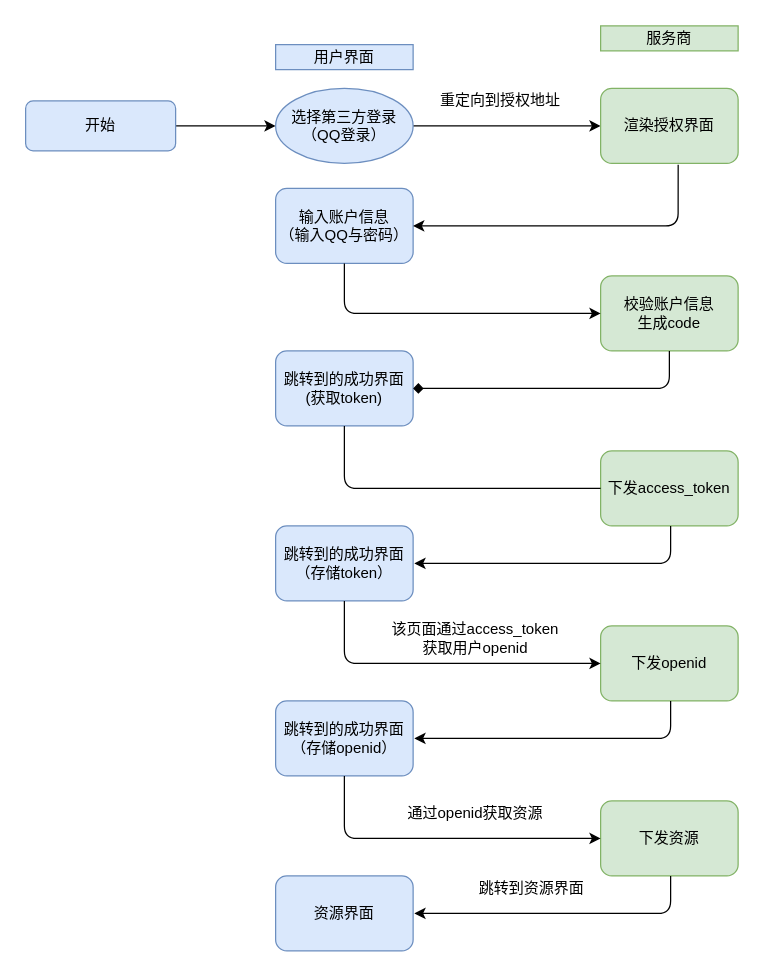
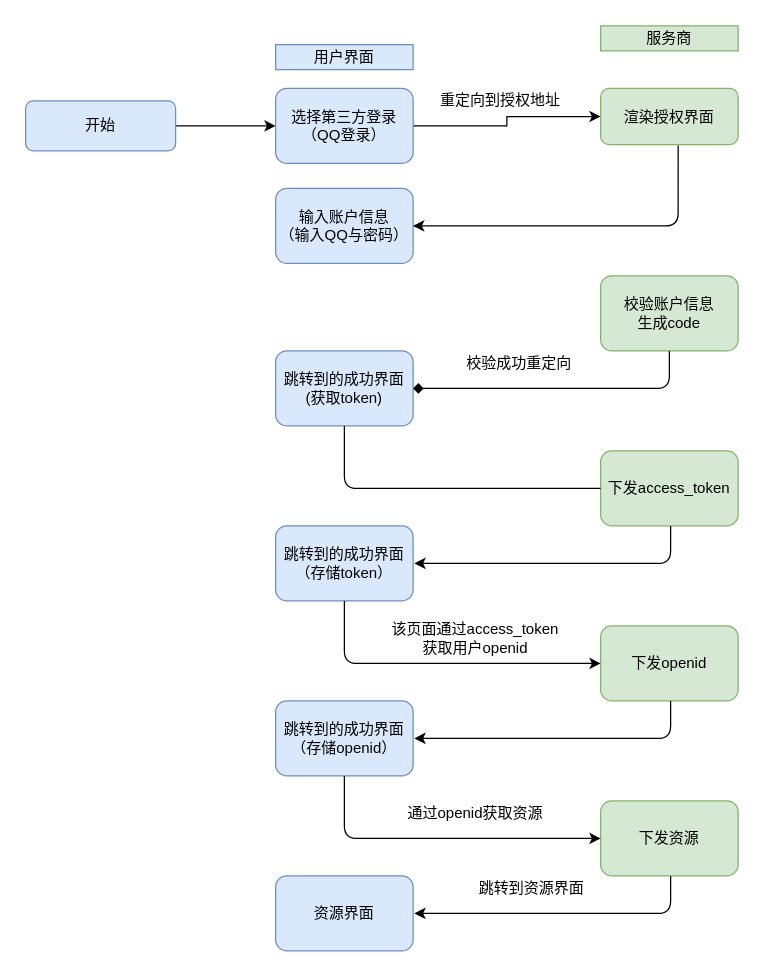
  <mxCell id="0" />
  <mxCell id="1" parent="0" />
  <mxCell id="2" style="edgeStyle=orthogonalEdgeStyle;rounded=0;orthogonalLoop=1;jettySize=auto;html=1;entryX=0;entryY=0.5;entryDx=0;entryDy=0;" edge="1" parent="1" source="3" target="5"><mxGeometry relative="1" as="geometry" /></mxCell>
  <mxCell id="3" value="开始" style="rounded=1;whiteSpace=wrap;html=1;fillColor=#dae8fc;strokeColor=#6c8ebf;" vertex="1" parent="1"><mxGeometry y="80" width="120" height="40" as="geometry" x="20" /></mxCell>
  <mxCell id="4" style="edgeStyle=orthogonalEdgeStyle;rounded=0;orthogonalLoop=1;jettySize=auto;html=1;entryX=0;entryY=0.5;entryDx=0;entryDy=0;" edge="1" parent="1" source="5" target="9"><mxGeometry relative="1" as="geometry" /></mxCell>
- <mxCell id="5" value="选择第三方登录&lt;br&gt;（QQ登录）" style="ellipse;whiteSpace=wrap;html=1;fillColor=#dae8fc;strokeColor=#6c8ebf;" vertex="1" parent="1"><mxGeometry x="220" y="70" width="110" height="60" as="geometry" /></mxCell>
+ <mxCell id="5" value="选择第三方登录&lt;br&gt;（QQ登录）" style="rounded=1;whiteSpace=wrap;html=1;fillColor=#dae8fc;strokeColor=#6c8ebf;" vertex="1" parent="1"><mxGeometry x="220" y="70" width="110" height="60" as="geometry" /></mxCell>
  <mxCell id="6" value="输入账户信息&lt;br&gt;（输入QQ与密码）" style="rounded=1;whiteSpace=wrap;html=1;fillColor=#dae8fc;strokeColor=#6c8ebf;" vertex="1" parent="1"><mxGeometry x="220" y="150" width="110" height="60" as="geometry" /></mxCell>
  <mxCell id="7" value="用户界面" style="text;html=1;strokeColor=#6c8ebf;fillColor=#dae8fc;align=center;verticalAlign=middle;whiteSpace=wrap;rounded=0;" vertex="1" parent="1"><mxGeometry x="220" y="35" width="110" height="20" as="geometry" /></mxCell>
  <mxCell id="8" value="服务商" style="text;html=1;strokeColor=#82b366;fillColor=#d5e8d4;align=center;verticalAlign=middle;whiteSpace=wrap;rounded=0;" vertex="1" parent="1"><mxGeometry x="480" y="20" width="110" height="20" as="geometry" /></mxCell>
- <mxCell id="9" value="渲染授权界面" style="rounded=1;whiteSpace=wrap;html=1;fillColor=#d5e8d4;strokeColor=#82b366;" vertex="1" parent="1"><mxGeometry x="480" y="70" width="110" height="60" as="geometry" /></mxCell>
+ <mxCell id="9" value="渲染授权界面" style="rounded=1;whiteSpace=wrap;html=1;fillColor=#d5e8d4;strokeColor=#82b366;" vertex="1" parent="1"><mxGeometry x="480" y="70" width="110" height="45" as="geometry" /></mxCell>
  <mxCell id="10" value="重定向到授权地址" style="text;html=1;strokeColor=none;fillColor=none;align=center;verticalAlign=middle;whiteSpace=wrap;rounded=0;" vertex="1" parent="1"><mxGeometry x="350" y="70" width="100" height="20" as="geometry" /></mxCell>
  <mxCell id="11" value="" style="endArrow=classic;html=1;exitX=0.564;exitY=1.017;exitDx=0;exitDy=0;exitPerimeter=0;entryX=1;entryY=0.5;entryDx=0;entryDy=0;" edge="1" parent="1" source="9" target="6"><mxGeometry width="50" height="50" relative="1" as="geometry"><mxPoint x="480" y="350" as="sourcePoint" /><mxPoint x="530" y="300" as="targetPoint" /><Array as="points"><mxPoint x="542" y="180" /></Array></mxGeometry></mxCell>
  <mxCell id="12" value="校验账户信息&lt;br&gt;生成code" style="rounded=1;whiteSpace=wrap;html=1;fillColor=#d5e8d4;strokeColor=#82b366;" vertex="1" parent="1"><mxGeometry x="480" y="220" width="110" height="60" as="geometry" /></mxCell>
- <mxCell id="13" value="" style="endArrow=classic;html=1;exitX=0.5;exitY=1;exitDx=0;exitDy=0;entryX=0;entryY=0.5;entryDx=0;entryDy=0;" edge="1" parent="1" source="6" target="12"><mxGeometry width="50" height="50" relative="1" as="geometry"><mxPoint x="310" y="350" as="sourcePoint" /><mxPoint x="360" y="300" as="targetPoint" /><Array as="points"><mxPoint x="275" y="250" /></Array></mxGeometry></mxCell>
  <mxCell id="14" value="跳转到的成功界面&lt;br&gt;(获取token)" style="rounded=1;whiteSpace=wrap;html=1;fillColor=#dae8fc;strokeColor=#6c8ebf;" vertex="1" parent="1"><mxGeometry x="220" y="280" width="110" height="60" as="geometry" /></mxCell>
  <mxCell id="15" value="" style="endArrow=diamond;html=1;entryX=1;entryY=0.5;entryDx=0;entryDy=0;exitX=0.5;exitY=1;exitDx=0;exitDy=0;" edge="1" parent="1" source="12" target="14"><mxGeometry width="50" height="50" relative="1" as="geometry"><mxPoint x="500" y="420" as="sourcePoint" /><mxPoint x="550" y="370" as="targetPoint" /><Array as="points"><mxPoint x="535" y="310" /></Array></mxGeometry></mxCell>
+ <mxCell id="16" value="校验成功重定向" style="text;html=1;strokeColor=none;fillColor=none;align=center;verticalAlign=middle;whiteSpace=wrap;rounded=0;" vertex="1" parent="1"><mxGeometry x="350" y="280" width="130" height="20" as="geometry" /></mxCell>
  <mxCell id="17" value="下发access_token" style="rounded=1;whiteSpace=wrap;html=1;fillColor=#d5e8d4;strokeColor=#82b366;" vertex="1" parent="1"><mxGeometry x="480" y="360" width="110" height="60" as="geometry" /></mxCell>
  <mxCell id="18" value="" style="endArrow=none;html=1;exitX=0.5;exitY=1;exitDx=0;exitDy=0;entryX=0;entryY=0.5;entryDx=0;entryDy=0;" edge="1" parent="1" source="14" target="17"><mxGeometry width="50" height="50" relative="1" as="geometry"><mxPoint x="370" y="460" as="sourcePoint" /><mxPoint x="420" y="410" as="targetPoint" /><Array as="points"><mxPoint x="275" y="390" /></Array></mxGeometry></mxCell>
  <mxCell id="19" value="跳转到的成功界面&lt;br&gt;（存储token）" style="rounded=1;whiteSpace=wrap;html=1;fillColor=#dae8fc;strokeColor=#6c8ebf;" vertex="1" parent="1"><mxGeometry x="220" y="420" width="110" height="60" as="geometry" /></mxCell>
  <mxCell id="20" value="下发openid" style="rounded=1;whiteSpace=wrap;html=1;fillColor=#d5e8d4;strokeColor=#82b366;" vertex="1" parent="1"><mxGeometry x="480" y="500" width="110" height="60" as="geometry" /></mxCell>
  <mxCell id="21" value="" style="endArrow=classic;html=1;exitX=0.5;exitY=1;exitDx=0;exitDy=0;entryX=0;entryY=0.5;entryDx=0;entryDy=0;" edge="1" parent="1" source="19" target="20"><mxGeometry width="50" height="50" relative="1" as="geometry"><mxPoint x="370" y="600" as="sourcePoint" /><mxPoint x="420" y="550" as="targetPoint" /><Array as="points"><mxPoint x="275" y="530" /></Array></mxGeometry></mxCell>
  <mxCell id="22" value="该页面通过access_token&lt;br&gt;获取用户openid" style="text;html=1;strokeColor=none;fillColor=none;align=center;verticalAlign=middle;whiteSpace=wrap;rounded=0;" vertex="1" parent="1"><mxGeometry x="300" y="500" width="160" height="20" as="geometry" /></mxCell>
  <mxCell id="23" value="" style="endArrow=classic;html=1;entryX=1;entryY=0.5;entryDx=0;entryDy=0;exitX=0.5;exitY=1;exitDx=0;exitDy=0;" edge="1" parent="1"><mxGeometry width="50" height="50" relative="1" as="geometry"><mxPoint x="536" y="420" as="sourcePoint" /><mxPoint x="331" y="450" as="targetPoint" /><Array as="points"><mxPoint x="536" y="450" /></Array></mxGeometry></mxCell>
  <mxCell id="24" value="跳转到的成功界面&lt;br&gt;（存储openid）" style="rounded=1;whiteSpace=wrap;html=1;fillColor=#dae8fc;strokeColor=#6c8ebf;" vertex="1" parent="1"><mxGeometry x="220" y="560" width="110" height="60" as="geometry" /></mxCell>
  <mxCell id="25" value="下发资源" style="rounded=1;whiteSpace=wrap;html=1;fillColor=#d5e8d4;strokeColor=#82b366;" vertex="1" parent="1"><mxGeometry x="480" y="640" width="110" height="60" as="geometry" /></mxCell>
  <mxCell id="26" value="" style="endArrow=classic;html=1;exitX=0.5;exitY=1;exitDx=0;exitDy=0;entryX=0;entryY=0.5;entryDx=0;entryDy=0;" edge="1" parent="1" source="24" target="25"><mxGeometry width="50" height="50" relative="1" as="geometry"><mxPoint x="370" y="740" as="sourcePoint" /><mxPoint x="420" y="690" as="targetPoint" /><Array as="points"><mxPoint x="275" y="670" /></Array></mxGeometry></mxCell>
  <mxCell id="27" value="通过openid获取资源" style="text;html=1;strokeColor=none;fillColor=none;align=center;verticalAlign=middle;whiteSpace=wrap;rounded=0;" vertex="1" parent="1"><mxGeometry x="300" y="640" width="160" height="20" as="geometry" /></mxCell>
  <mxCell id="28" value="" style="endArrow=classic;html=1;entryX=1;entryY=0.5;entryDx=0;entryDy=0;exitX=0.5;exitY=1;exitDx=0;exitDy=0;" edge="1" parent="1"><mxGeometry width="50" height="50" relative="1" as="geometry"><mxPoint x="536" y="560" as="sourcePoint" /><mxPoint x="331" y="590" as="targetPoint" /><Array as="points"><mxPoint x="536" y="590" /></Array></mxGeometry></mxCell>
  <mxCell id="29" value="资源界面" style="rounded=1;whiteSpace=wrap;html=1;fillColor=#dae8fc;strokeColor=#6c8ebf;" vertex="1" parent="1"><mxGeometry x="220" y="700" width="110" height="60" as="geometry" /></mxCell>
  <mxCell id="30" value="" style="endArrow=classic;html=1;entryX=1;entryY=0.5;entryDx=0;entryDy=0;exitX=0.5;exitY=1;exitDx=0;exitDy=0;" edge="1" parent="1"><mxGeometry width="50" height="50" relative="1" as="geometry"><mxPoint x="536" y="700" as="sourcePoint" /><mxPoint x="331" y="730" as="targetPoint" /><Array as="points"><mxPoint x="536" y="730" /></Array></mxGeometry></mxCell>
  <mxCell id="31" value="跳转到资源界面" style="text;html=1;strokeColor=none;fillColor=none;align=center;verticalAlign=middle;whiteSpace=wrap;rounded=0;" vertex="1" parent="1"><mxGeometry x="375" y="700" width="100" height="20" as="geometry" /></mxCell>
